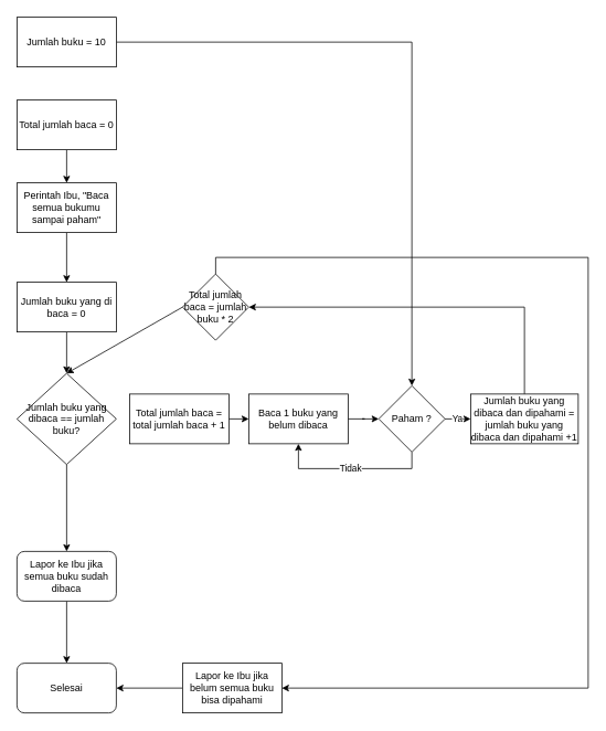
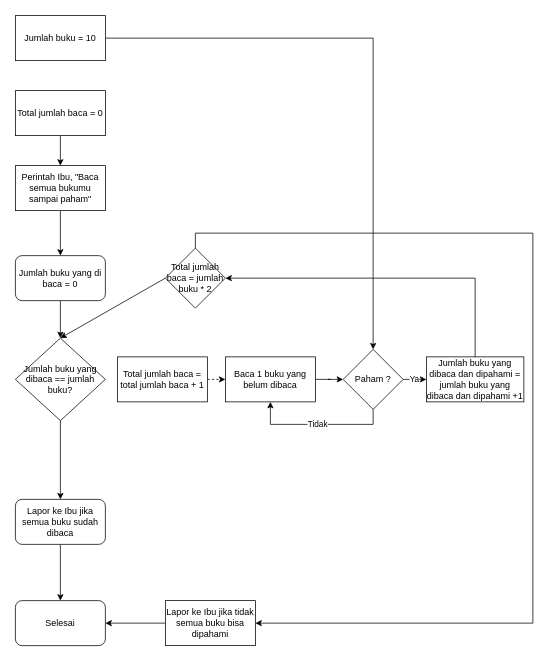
  <mxCell id="0" />
  <mxCell id="1" parent="0" />
  <mxCell id="2" value="" style="edgeStyle=orthogonalEdgeStyle;rounded=0;orthogonalLoop=1;jettySize=auto;html=1;" edge="1" parent="1" source="3" target="19"><mxGeometry relative="1" as="geometry" /></mxCell>
  <mxCell id="3" value="Jumlah buku = 10" style="rounded=0;whiteSpace=wrap;html=1;" parent="1" vertex="1"><mxGeometry x="20" y="20" width="120" height="60" as="geometry" /></mxCell>
  <mxCell id="4" value="" style="edgeStyle=orthogonalEdgeStyle;rounded=0;orthogonalLoop=1;jettySize=auto;html=1;" parent="1" source="5" target="7" edge="1"><mxGeometry relative="1" as="geometry" /></mxCell>
  <mxCell id="5" value="Perintah Ibu, &quot;Baca semua bukumu sampai paham&quot;" style="whiteSpace=wrap;html=1;rounded=0;" parent="1" vertex="1"><mxGeometry x="20" y="220" width="120" height="60" as="geometry" /></mxCell>
  <mxCell id="6" value="" style="edgeStyle=orthogonalEdgeStyle;rounded=0;orthogonalLoop=1;jettySize=auto;html=1;" parent="1" source="7" target="9" edge="1"><mxGeometry relative="1" as="geometry" /></mxCell>
- <mxCell id="7" value="Jumlah buku yang di baca = 0" style="whiteSpace=wrap;html=1;rounded=0;" parent="1" vertex="1"><mxGeometry x="20" y="340" width="120" height="60" as="geometry" /></mxCell>
+ <mxCell id="7" value="Jumlah buku yang di baca = 0" style="whiteSpace=wrap;html=1;rounded=1;" parent="1" vertex="1"><mxGeometry x="20" y="340" width="120" height="60" as="geometry" /></mxCell>
  <mxCell id="8" value="" style="edgeStyle=orthogonalEdgeStyle;rounded=0;orthogonalLoop=1;jettySize=auto;html=1;" parent="1" source="9" target="15" edge="1"><mxGeometry relative="1" as="geometry" /></mxCell>
  <mxCell id="9" value="Jumlah buku yang dibaca == jumlah buku?" style="rhombus;whiteSpace=wrap;html=1;rounded=0;" parent="1" vertex="1"><mxGeometry x="20" y="450" width="120" height="110" as="geometry" /></mxCell>
  <mxCell id="10" value="" style="edgeStyle=orthogonalEdgeStyle;rounded=0;orthogonalLoop=1;jettySize=auto;html=1;" edge="1" parent="1" source="11" target="19"><mxGeometry relative="1" as="geometry" /></mxCell>
  <mxCell id="11" value="Baca 1 buku yang belum dibaca" style="whiteSpace=wrap;html=1;rounded=0;" parent="1" vertex="1"><mxGeometry x="300" y="475" width="120" height="60" as="geometry" /></mxCell>
  <mxCell id="12" style="edgeStyle=orthogonalEdgeStyle;rounded=0;orthogonalLoop=1;jettySize=auto;html=1;exitX=0.5;exitY=0;exitDx=0;exitDy=0;entryX=1;entryY=0.5;entryDx=0;entryDy=0;" edge="1" parent="1" source="13" target="26"><mxGeometry relative="1" as="geometry" /></mxCell>
  <mxCell id="13" value="Jumlah buku yang dibaca dan dipahami = jumlah buku yang dibaca dan dipahami +1" style="whiteSpace=wrap;html=1;rounded=0;" parent="1" vertex="1"><mxGeometry x="568" y="475" width="130" height="60" as="geometry" /></mxCell>
  <mxCell id="14" style="edgeStyle=orthogonalEdgeStyle;rounded=0;orthogonalLoop=1;jettySize=auto;html=1;exitX=0.5;exitY=1;exitDx=0;exitDy=0;" parent="1" source="15" target="16" edge="1"><mxGeometry relative="1" as="geometry" /></mxCell>
  <mxCell id="15" value="Lapor ke Ibu jika semua buku sudah dibaca" style="whiteSpace=wrap;html=1;rounded=1;" parent="1" vertex="1"><mxGeometry x="20" y="665" width="120" height="60" as="geometry" /></mxCell>
  <mxCell id="16" value="Selesai" style="rounded=1;whiteSpace=wrap;html=1;" parent="1" vertex="1"><mxGeometry x="20" y="800" width="120" height="60" as="geometry" /></mxCell>
  <mxCell id="17" value="Ya" style="edgeStyle=orthogonalEdgeStyle;rounded=0;orthogonalLoop=1;jettySize=auto;html=1;" edge="1" parent="1" source="19" target="13"><mxGeometry relative="1" as="geometry" /></mxCell>
  <mxCell id="18" value="Tidak" style="edgeStyle=orthogonalEdgeStyle;rounded=0;orthogonalLoop=1;jettySize=auto;html=1;exitX=0.5;exitY=1;exitDx=0;exitDy=0;entryX=0.5;entryY=1;entryDx=0;entryDy=0;" edge="1" parent="1" source="19" target="11"><mxGeometry relative="1" as="geometry" /></mxCell>
  <mxCell id="19" value="Paham ?" style="rhombus;whiteSpace=wrap;html=1;rounded=0;" vertex="1" parent="1"><mxGeometry x="457" y="465" width="80" height="80" as="geometry" /></mxCell>
  <mxCell id="20" style="edgeStyle=orthogonalEdgeStyle;rounded=0;orthogonalLoop=1;jettySize=auto;html=1;exitX=0.5;exitY=1;exitDx=0;exitDy=0;entryX=0.5;entryY=0;entryDx=0;entryDy=0;" edge="1" parent="1" source="21" target="5"><mxGeometry relative="1" as="geometry" /></mxCell>
  <mxCell id="21" value="Total jumlah baca = 0" style="whiteSpace=wrap;html=1;rounded=0;" vertex="1" parent="1"><mxGeometry x="20" y="120" width="120" height="60" as="geometry" /></mxCell>
- <mxCell id="22" style="edgeStyle=orthogonalEdgeStyle;rounded=0;orthogonalLoop=1;jettySize=auto;html=1;exitX=1;exitY=0.5;exitDx=0;exitDy=0;entryX=0;entryY=0.5;entryDx=0;entryDy=0;" edge="1" parent="1" source="23" target="11"><mxGeometry relative="1" as="geometry" /></mxCell>
+ <mxCell id="22" style="edgeStyle=orthogonalEdgeStyle;rounded=0;orthogonalLoop=1;jettySize=auto;html=1;exitX=1;exitY=0.5;exitDx=0;exitDy=0;entryX=0;entryY=0.5;entryDx=0;entryDy=0;dashed=1;" edge="1" parent="1" source="23" target="11"><mxGeometry relative="1" as="geometry" /></mxCell>
  <mxCell id="23" value="Total jumlah baca = total jumlah baca + 1" style="whiteSpace=wrap;html=1;rounded=0;" vertex="1" parent="1"><mxGeometry x="156" y="475" width="120" height="60" as="geometry" /></mxCell>
  <mxCell id="24" style="edgeStyle=none;rounded=0;orthogonalLoop=1;jettySize=auto;html=1;exitX=0;exitY=0.5;exitDx=0;exitDy=0;entryX=0.5;entryY=0;entryDx=0;entryDy=0;" edge="1" parent="1" source="26" target="9"><mxGeometry relative="1" as="geometry" /></mxCell>
  <mxCell id="25" style="edgeStyle=orthogonalEdgeStyle;rounded=0;orthogonalLoop=1;jettySize=auto;html=1;exitX=0.5;exitY=0;exitDx=0;exitDy=0;entryX=1;entryY=0.5;entryDx=0;entryDy=0;" edge="1" parent="1" source="26" target="28"><mxGeometry relative="1" as="geometry"><Array as="points"><mxPoint x="260" y="310" /><mxPoint x="710" y="310" /><mxPoint x="710" y="830" /><mxPoint x="350" y="830" /></Array></mxGeometry></mxCell>
  <mxCell id="26" value="Total jumlah baca = jumlah buku * 2" style="rhombus;whiteSpace=wrap;html=1;rounded=0;" vertex="1" parent="1"><mxGeometry x="220" y="330" width="80" height="80" as="geometry" /></mxCell>
  <mxCell id="27" style="edgeStyle=orthogonalEdgeStyle;rounded=0;orthogonalLoop=1;jettySize=auto;html=1;exitX=0;exitY=0.5;exitDx=0;exitDy=0;entryX=1;entryY=0.5;entryDx=0;entryDy=0;" edge="1" parent="1" source="28" target="16"><mxGeometry relative="1" as="geometry" /></mxCell>
- <mxCell id="28" value="Lapor ke Ibu jika belum semua buku bisa dipahami" style="whiteSpace=wrap;html=1;rounded=0;" vertex="1" parent="1"><mxGeometry x="220" y="800" width="120" height="60" as="geometry" /></mxCell>
+ <mxCell id="28" value="Lapor ke Ibu jika tidak semua buku bisa dipahami" style="whiteSpace=wrap;html=1;rounded=0;" vertex="1" parent="1"><mxGeometry x="220" y="800" width="120" height="60" as="geometry" /></mxCell>
  <mxCell id="29" style="edgeStyle=orthogonalEdgeStyle;rounded=0;orthogonalLoop=1;jettySize=auto;html=1;exitX=0.5;exitY=1;exitDx=0;exitDy=0;" edge="1" parent="1" source="28" target="28"><mxGeometry relative="1" as="geometry" /></mxCell>
